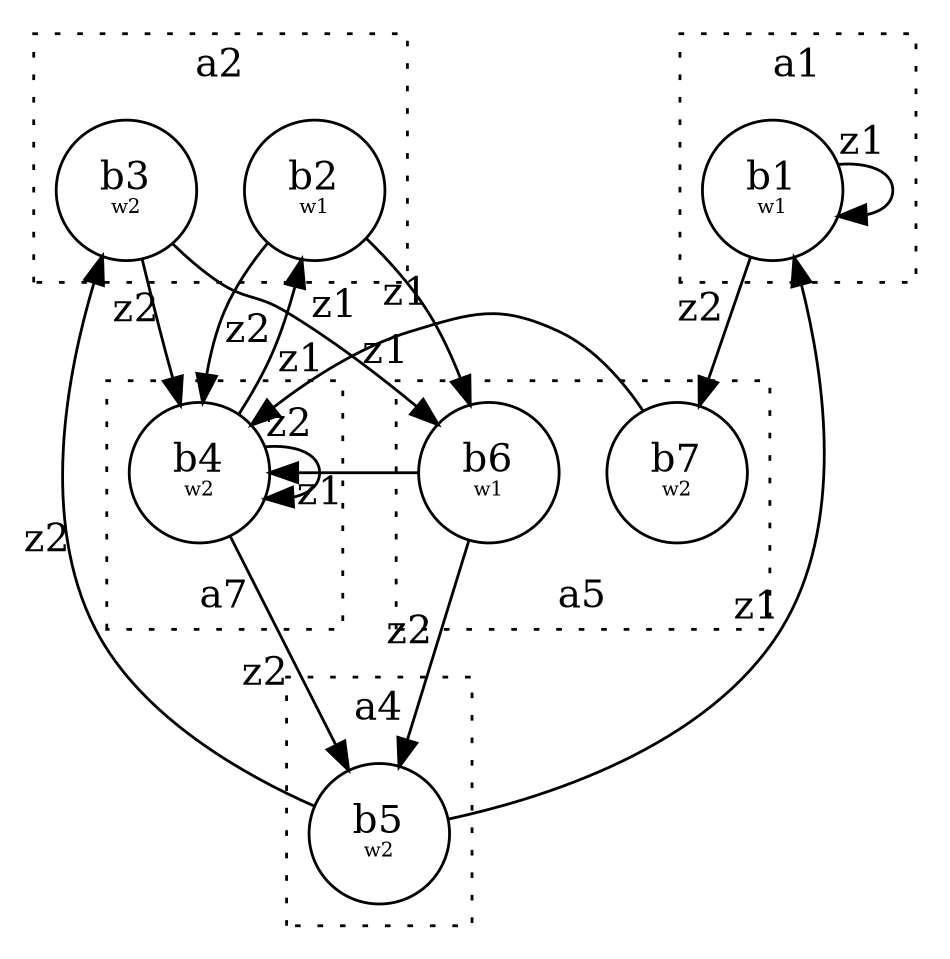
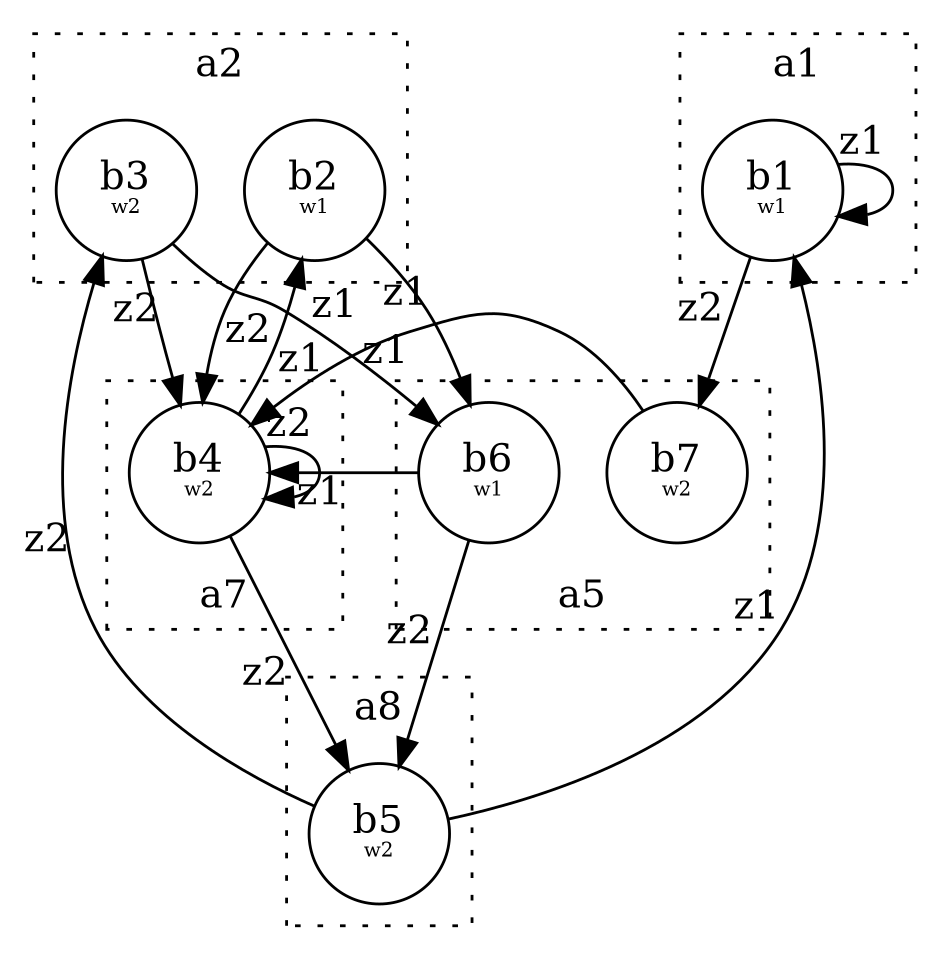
  digraph {
    splines=true
    node [shape=circle]
    edge [xlabel=z1]
    n1 [label=<b2<br /><font point-size="7">w1</font>>]
    n2 [label=<b3<br /><font point-size="7">w2</font>>]
    n3 [label=<b1<br /><font point-size="7">w1</font>>]
    n4 [label=<b4<br /><font point-size="7">w2</font>>]
    n5 [label=<b5<br /><font point-size="7">w2</font>>]
    n6 [label=<b6<br /><font point-size="7">w1</font>>]
    n7 [label=<b7<br /><font point-size="7">w2</font>>]
    subgraph cluster_1 {
      label=a2
      style=dotted
      n1
      n2
    }
    subgraph cluster_2 {
      label=a1
      style=dotted
      n3
    }
    subgraph cluster_3 {
      label=a7
      labelloc=b
      style=dotted
      n4
    }
    subgraph cluster_4 {
-     label=a4
+     label=a8
      style=dotted
      n5
    }
    subgraph cluster_5 {
      label=a5
      labelloc=b
      style=dotted
      n6
      n7
    }
    n1 -> n4 [label=<z2> xlabel=""]
    n1 -> n6
    n2 -> n4 [xlabel=z2]
    n2 -> n6
    n3 -> n3
    n3 -> n7 [xlabel=z2]
    n4 -> n1
    n4 -> n4 [xlabel=z2]
    n4 -> n5 [xlabel=z2]
    n5 -> n2 [xlabel=z2]
    n5 -> n3
    n6 -> n4
    n6 -> n5 [xlabel=z2]
    n7 -> n4
  }
